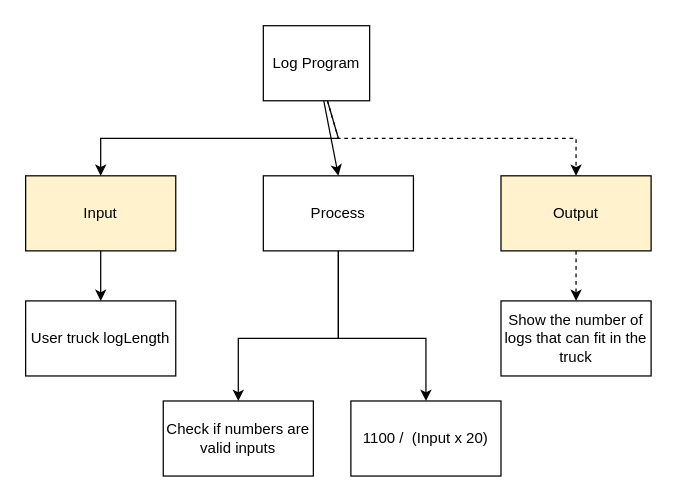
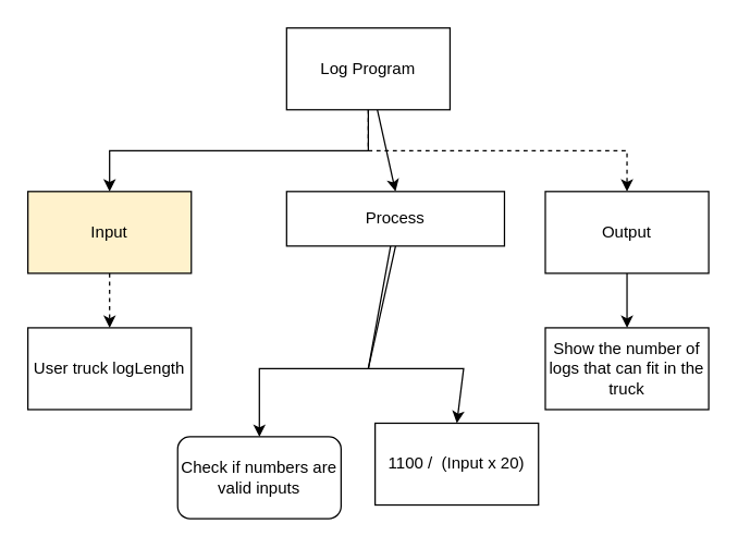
  <mxCell id="0" />
  <mxCell id="1" parent="0" />
  <mxCell id="2" style="edgeStyle=none;html=1;entryX=0.5;entryY=0;entryDx=0;entryDy=0;rounded=0;" edge="1" parent="1" source="5" target="7"><mxGeometry relative="1" as="geometry"><Array as="points"><mxPoint x="270" y="110" /><mxPoint x="80" y="110" /></Array></mxGeometry></mxCell>
  <mxCell id="3" style="edgeStyle=none;html=1;entryX=0.5;entryY=0;entryDx=0;entryDy=0;" edge="1" parent="1" source="5" target="10"><mxGeometry relative="1" as="geometry" /></mxCell>
  <mxCell id="4" style="edgeStyle=none;html=1;entryX=0.5;entryY=0;entryDx=0;entryDy=0;rounded=0;dashed=1;" edge="1" parent="1" source="5" target="12"><mxGeometry relative="1" as="geometry"><Array as="points"><mxPoint x="270" y="110" /><mxPoint x="460" y="110" /></Array></mxGeometry></mxCell>
- <mxCell id="5" value="Log Program" style="rounded=0;whiteSpace=wrap;html=1;" vertex="1" parent="1"><mxGeometry x="210" y="20" width="85" height="60" as="geometry" /></mxCell>
- <mxCell id="6" style="edgeStyle=none;rounded=0;html=1;entryX=0.5;entryY=0;entryDx=0;entryDy=0;" edge="1" parent="1" source="7" target="13"><mxGeometry relative="1" as="geometry" /></mxCell>
+ <mxCell id="5" value="Log Program" style="rounded=0;whiteSpace=wrap;html=1;" vertex="1" parent="1"><mxGeometry x="210" width="120" height="60" as="geometry" y="20" /></mxCell>
+ <mxCell id="6" style="edgeStyle=none;rounded=0;html=1;entryX=0.5;entryY=0;entryDx=0;entryDy=0;dashed=1;" edge="1" parent="1" source="7" target="13"><mxGeometry relative="1" as="geometry" /></mxCell>
  <mxCell id="7" value="Input" style="rounded=0;whiteSpace=wrap;html=1;fillColor=#fff2cc;" vertex="1" parent="1"><mxGeometry x="20" y="140" width="120" height="60" as="geometry" /></mxCell>
  <mxCell id="8" style="edgeStyle=none;rounded=0;html=1;exitX=0.5;exitY=1;exitDx=0;exitDy=0;entryX=0.5;entryY=0;entryDx=0;entryDy=0;" edge="1" parent="1" source="10" target="14"><mxGeometry relative="1" as="geometry"><Array as="points"><mxPoint x="270" y="270" /><mxPoint x="190" y="270" /></Array></mxGeometry></mxCell>
  <mxCell id="9" style="edgeStyle=none;rounded=0;html=1;entryX=0.5;entryY=0;entryDx=0;entryDy=0;" edge="1" parent="1" source="10" target="15"><mxGeometry relative="1" as="geometry"><Array as="points"><mxPoint x="270" y="270" /><mxPoint x="340" y="270" /></Array></mxGeometry></mxCell>
- <mxCell id="10" value="Process" style="rounded=0;whiteSpace=wrap;html=1;" vertex="1" parent="1"><mxGeometry x="210" y="140" width="120" height="60" as="geometry" /></mxCell>
- <mxCell id="11" style="edgeStyle=none;rounded=0;html=1;dashed=1;" edge="1" parent="1" source="12" target="16"><mxGeometry relative="1" as="geometry" /></mxCell>
- <mxCell id="12" value="Output" style="rounded=0;whiteSpace=wrap;html=1;fillColor=#fff2cc;" vertex="1" parent="1"><mxGeometry x="400" y="140" width="120" height="60" as="geometry" /></mxCell>
+ <mxCell id="10" value="Process" style="rounded=0;whiteSpace=wrap;html=1;" vertex="1" parent="1"><mxGeometry x="210" y="140" width="160" height="40" as="geometry" /></mxCell>
+ <mxCell id="11" style="edgeStyle=none;rounded=0;html=1;" edge="1" parent="1" source="12" target="16"><mxGeometry relative="1" as="geometry" /></mxCell>
+ <mxCell id="12" value="Output" style="rounded=0;whiteSpace=wrap;html=1;" vertex="1" parent="1"><mxGeometry x="400" y="140" width="120" height="60" as="geometry" /></mxCell>
  <mxCell id="13" value="User truck logLength" style="rounded=0;whiteSpace=wrap;html=1;" vertex="1" parent="1"><mxGeometry x="20" y="240" width="120" height="60" as="geometry" /></mxCell>
- <mxCell id="14" value="Check if numbers are valid inputs" style="rounded=0;whiteSpace=wrap;html=1;" vertex="1" parent="1"><mxGeometry x="130" y="320" width="120" height="60" as="geometry" /></mxCell>
- <mxCell id="15" value="1100 /&amp;nbsp; (Input x 20)" style="rounded=0;whiteSpace=wrap;html=1;" vertex="1" parent="1"><mxGeometry x="280" y="320" width="120" height="60" as="geometry" /></mxCell>
+ <mxCell id="14" value="Check if numbers are valid inputs" style="whiteSpace=wrap;html=1;rounded=1;" vertex="1" parent="1"><mxGeometry x="130" y="320" width="120" height="60" as="geometry" /></mxCell>
+ <mxCell id="15" value="1100 /&amp;nbsp; (Input x 20)" style="rounded=0;whiteSpace=wrap;html=1;" vertex="1" parent="1"><mxGeometry x="275" y="310" width="120" height="60" as="geometry" /></mxCell>
  <mxCell id="16" value="Show the number of logs that can fit in the truck" style="rounded=0;whiteSpace=wrap;html=1;" vertex="1" parent="1"><mxGeometry x="400" y="240" width="120" height="60" as="geometry" /></mxCell>
